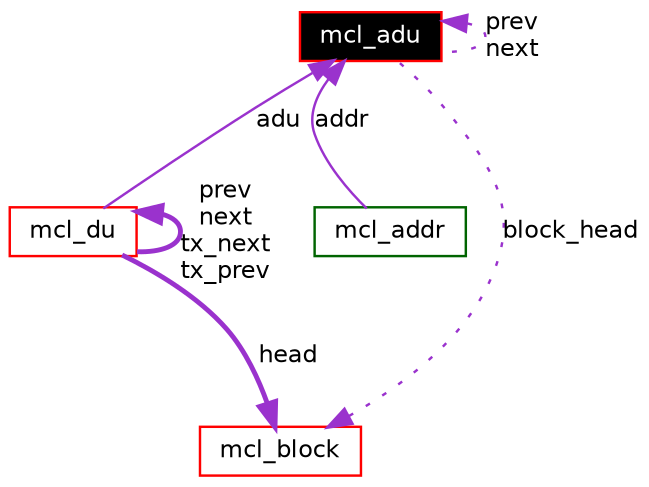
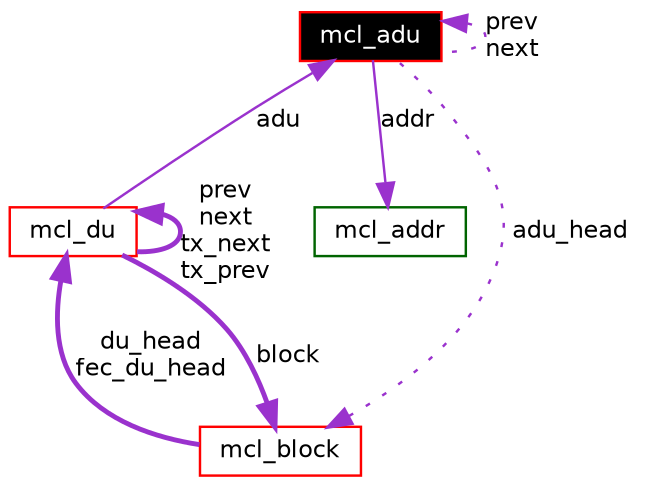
  digraph {
    node [color=red fontname=Helvetica fontsize=10 shape=record]
    edge [color=darkorchid3 dir=back fontname=Helvetica fontsize=10 labelfontname=Helvetica labelfontsize=10 style=bold]
    n1 [fillcolor=black fontcolor=white height=0.2 label=mcl_adu style=filled width=0.4]
    n2 [height=0.2 label=mcl_du width=0.4]
    n3 [height=0.2 label=mcl_block width=0.4]
    n4 [color=darkgreen height=0.2 label=mcl_addr width=0.4]
    n1 -> n1 [label="prev\nnext" style=dotted]
    n1 -> n2 [label=adu style=solid]
    n2 -> n2 [label="prev\nnext\ntx_next\ntx_prev"]
-   n3 -> n1 [label=block_head style=dotted]
-   n3 -> n2 [label=head]
-   n1 -> n4 [label=addr style=solid]
+   n2 -> n3 [label="du_head\nfec_du_head"]
+   n3 -> n1 [label=adu_head style=dotted]
+   n3 -> n2 [label=block]
+   n4 -> n1 [label=addr style=solid]
  }
